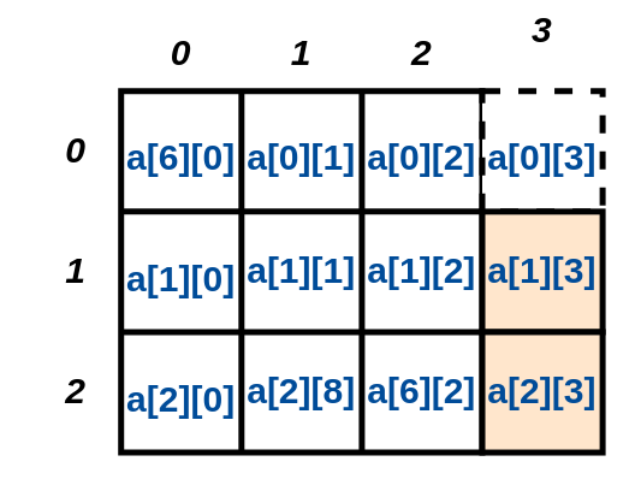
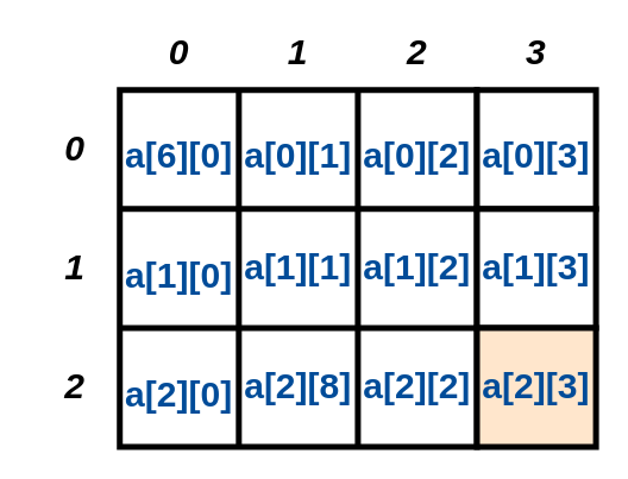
  <mxCell id="0" />
  <mxCell id="1" parent="0" />
  <mxCell id="2" value="" style="shape=table;startSize=0;container=1;collapsible=0;childLayout=tableLayout;fontSize=38;fontStyle=1;strokeWidth=4;" parent="1" vertex="1"><mxGeometry x="80" y="60" width="240" height="240" as="geometry" /></mxCell>
  <mxCell id="3" value="" style="shape=tableRow;horizontal=0;startSize=0;swimlaneHead=0;swimlaneBody=0;strokeColor=inherit;top=0;left=0;bottom=0;right=0;collapsible=0;dropTarget=0;fillColor=none;points=[[0,0.5],[1,0.5]];portConstraint=eastwest;fontSize=38;fontStyle=1;strokeWidth=4;" parent="2" vertex="1"><mxGeometry width="240" height="80" as="geometry" /></mxCell>
  <mxCell id="4" value="&lt;font style=&quot;font-size: 24px;&quot;&gt;a[6][0]&lt;/font&gt;" style="shape=partialRectangle;html=1;whiteSpace=wrap;connectable=0;strokeColor=inherit;overflow=hidden;fillColor=none;top=0;left=0;bottom=0;right=0;pointerEvents=1;fontSize=38;fontStyle=1;strokeWidth=4;fontColor=#004C99;" parent="3" vertex="1"><mxGeometry width="80" height="80" as="geometry"><mxRectangle width="80" height="80" as="alternateBounds" /></mxGeometry></mxCell>
  <mxCell id="5" value="&lt;font style=&quot;font-size: 24px;&quot;&gt;a[0][1]&lt;/font&gt;" style="shape=partialRectangle;html=1;whiteSpace=wrap;connectable=0;strokeColor=inherit;overflow=hidden;fillColor=none;top=0;left=0;bottom=0;right=0;pointerEvents=1;fontSize=38;fontStyle=1;strokeWidth=4;fontColor=#004C99;" parent="3" vertex="1"><mxGeometry x="80" width="80" height="80" as="geometry"><mxRectangle width="80" height="80" as="alternateBounds" /></mxGeometry></mxCell>
  <mxCell id="6" value="&lt;font style=&quot;font-size: 24px;&quot;&gt;a[0][2]&lt;/font&gt;" style="shape=partialRectangle;html=1;whiteSpace=wrap;connectable=0;strokeColor=inherit;overflow=hidden;fillColor=none;top=0;left=0;bottom=0;right=0;pointerEvents=1;fontSize=38;fontStyle=1;strokeWidth=4;fontColor=#004C99;" parent="3" vertex="1"><mxGeometry x="160" width="80" height="80" as="geometry"><mxRectangle width="80" height="80" as="alternateBounds" /></mxGeometry></mxCell>
  <mxCell id="7" value="" style="shape=tableRow;horizontal=0;startSize=0;swimlaneHead=0;swimlaneBody=0;strokeColor=inherit;top=0;left=0;bottom=0;right=0;collapsible=0;dropTarget=0;fillColor=none;points=[[0,0.5],[1,0.5]];portConstraint=eastwest;fontSize=38;fontStyle=1;strokeWidth=4;fontColor=#004C99;" parent="2" vertex="1"><mxGeometry y="80" width="240" height="80" as="geometry" /></mxCell>
  <mxCell id="8" value="&lt;font style=&quot;font-size: 24px;&quot;&gt;a[1][0]&lt;/font&gt;" style="shape=partialRectangle;html=1;whiteSpace=wrap;connectable=0;strokeColor=inherit;overflow=hidden;fillColor=none;top=0;left=0;bottom=0;right=0;pointerEvents=1;fontSize=38;fontStyle=1;strokeWidth=4;fontColor=#004C99;" parent="7" vertex="1"><mxGeometry width="80" height="80" as="geometry"><mxRectangle width="80" height="80" as="alternateBounds" /></mxGeometry></mxCell>
  <mxCell id="9" value="a[1][1]" style="shape=partialRectangle;html=1;whiteSpace=wrap;connectable=0;strokeColor=inherit;overflow=hidden;fillColor=none;top=0;left=0;bottom=0;right=0;pointerEvents=1;fontSize=24;fontStyle=1;strokeWidth=4;fontColor=#004C99;" parent="7" vertex="1"><mxGeometry x="80" width="80" height="80" as="geometry"><mxRectangle width="80" height="80" as="alternateBounds" /></mxGeometry></mxCell>
  <mxCell id="10" value="a[1][2]" style="shape=partialRectangle;html=1;whiteSpace=wrap;connectable=0;strokeColor=inherit;overflow=hidden;fillColor=none;top=0;left=0;bottom=0;right=0;pointerEvents=1;fontSize=24;fontStyle=1;strokeWidth=4;fontColor=#004C99;" parent="7" vertex="1"><mxGeometry x="160" width="80" height="80" as="geometry"><mxRectangle width="80" height="80" as="alternateBounds" /></mxGeometry></mxCell>
  <mxCell id="11" value="" style="shape=tableRow;horizontal=0;startSize=0;swimlaneHead=0;swimlaneBody=0;strokeColor=inherit;top=0;left=0;bottom=0;right=0;collapsible=0;dropTarget=0;fillColor=none;points=[[0,0.5],[1,0.5]];portConstraint=eastwest;fontSize=38;fontStyle=1;strokeWidth=4;fontColor=#004C99;" parent="2" vertex="1"><mxGeometry y="160" width="240" height="80" as="geometry" /></mxCell>
  <mxCell id="12" value="&lt;font style=&quot;font-size: 24px;&quot;&gt;a[2][0]&lt;/font&gt;" style="shape=partialRectangle;html=1;whiteSpace=wrap;connectable=0;strokeColor=inherit;overflow=hidden;fillColor=none;top=0;left=0;bottom=0;right=0;pointerEvents=1;fontSize=38;fontStyle=1;strokeWidth=4;fontColor=#004C99;" parent="11" vertex="1"><mxGeometry width="80" height="80" as="geometry"><mxRectangle width="80" height="80" as="alternateBounds" /></mxGeometry></mxCell>
  <mxCell id="13" value="a[2][8]" style="shape=partialRectangle;html=1;whiteSpace=wrap;connectable=0;strokeColor=inherit;overflow=hidden;fillColor=none;top=0;left=0;bottom=0;right=0;pointerEvents=1;fontSize=24;fontStyle=1;strokeWidth=4;fontColor=#004C99;" parent="11" vertex="1"><mxGeometry x="80" width="80" height="80" as="geometry"><mxRectangle width="80" height="80" as="alternateBounds" /></mxGeometry></mxCell>
- <mxCell id="14" value="a[6][2]" style="shape=partialRectangle;html=1;whiteSpace=wrap;connectable=0;strokeColor=inherit;overflow=hidden;fillColor=none;top=0;left=0;bottom=0;right=0;pointerEvents=1;fontSize=24;fontStyle=1;strokeWidth=4;fontColor=#004C99;" parent="11" vertex="1"><mxGeometry x="160" width="80" height="80" as="geometry"><mxRectangle width="80" height="80" as="alternateBounds" /></mxGeometry></mxCell>
- <mxCell id="15" value="&lt;font style=&quot;font-size: 24px;&quot;&gt;a[0][3]&lt;/font&gt;" style="rounded=0;whiteSpace=wrap;html=1;fontSize=38;fontStyle=1;strokeWidth=4;fontColor=#004C99;dashed=1;" parent="1" vertex="1"><mxGeometry x="320" y="60" width="80" height="80" as="geometry" /></mxCell>
- <mxCell id="16" value="a[1][3]" style="rounded=0;whiteSpace=wrap;html=1;fontSize=24;fontStyle=1;strokeWidth=4;fontColor=#004C99;fillColor=#ffe6cc;" parent="1" vertex="1"><mxGeometry x="320" y="140" width="80" height="80" as="geometry" /></mxCell>
+ <mxCell id="14" value="a[2][2]" style="shape=partialRectangle;html=1;whiteSpace=wrap;connectable=0;strokeColor=inherit;overflow=hidden;fillColor=none;top=0;left=0;bottom=0;right=0;pointerEvents=1;fontSize=24;fontStyle=1;strokeWidth=4;fontColor=#004C99;" parent="11" vertex="1"><mxGeometry x="160" width="80" height="80" as="geometry"><mxRectangle width="80" height="80" as="alternateBounds" /></mxGeometry></mxCell>
+ <mxCell id="15" value="&lt;font style=&quot;font-size: 24px;&quot;&gt;a[0][3]&lt;/font&gt;" style="rounded=0;whiteSpace=wrap;html=1;fontSize=38;fontStyle=1;strokeWidth=4;fontColor=#004C99;" parent="1" vertex="1"><mxGeometry x="320" y="60" width="80" height="80" as="geometry" /></mxCell>
+ <mxCell id="16" value="a[1][3]" style="rounded=0;whiteSpace=wrap;html=1;fontSize=24;fontStyle=1;strokeWidth=4;fontColor=#004C99;" parent="1" vertex="1"><mxGeometry x="320" y="140" width="80" height="80" as="geometry" /></mxCell>
  <mxCell id="17" value="a[2][3]" style="rounded=0;whiteSpace=wrap;html=1;fontSize=24;fontStyle=1;strokeWidth=4;fontColor=#004C99;fillColor=#ffe6cc;" parent="1" vertex="1"><mxGeometry x="320" y="220" width="80" height="80" as="geometry" /></mxCell>
  <mxCell id="18" value="0" style="text;html=1;align=center;verticalAlign=middle;whiteSpace=wrap;rounded=0;fontSize=24;fontStyle=3;fontColor=#000000;" parent="1" vertex="1"><mxGeometry x="90" y="20" width="60" height="30" as="geometry" /></mxCell>
  <mxCell id="19" value="1" style="text;html=1;align=center;verticalAlign=middle;whiteSpace=wrap;rounded=0;fontSize=24;fontStyle=3;fontColor=#000000;" parent="1" vertex="1"><mxGeometry x="170" y="20" width="60" height="30" as="geometry" /></mxCell>
  <mxCell id="20" value="2" style="text;html=1;align=center;verticalAlign=middle;whiteSpace=wrap;rounded=0;fontSize=24;fontStyle=3;fontColor=#000000;" parent="1" vertex="1"><mxGeometry x="250" y="20" width="60" height="30" as="geometry" /></mxCell>
- <mxCell id="21" value="3" style="text;html=1;align=center;verticalAlign=middle;whiteSpace=wrap;rounded=0;fontSize=24;fontStyle=3;fontColor=#000000;" parent="1" vertex="1"><mxGeometry x="330" y="5" width="60" height="30" as="geometry" /></mxCell>
+ <mxCell id="21" value="3" style="text;html=1;align=center;verticalAlign=middle;whiteSpace=wrap;rounded=0;fontSize=24;fontStyle=3;fontColor=#000000;" parent="1" vertex="1"><mxGeometry x="330" y="20" width="60" height="30" as="geometry" /></mxCell>
  <mxCell id="22" value="0" style="text;html=1;align=center;verticalAlign=middle;whiteSpace=wrap;rounded=0;fontSize=24;fontStyle=3;fontColor=#000000;" parent="1" vertex="1"><mxGeometry x="20" y="85" width="60" height="30" as="geometry" /></mxCell>
  <mxCell id="23" value="1" style="text;html=1;align=center;verticalAlign=middle;whiteSpace=wrap;rounded=0;fontSize=24;fontStyle=3;fontColor=#000000;" parent="1" vertex="1"><mxGeometry x="20" y="165" width="60" height="30" as="geometry" /></mxCell>
  <mxCell id="24" value="2" style="text;html=1;align=center;verticalAlign=middle;whiteSpace=wrap;rounded=0;fontSize=24;fontStyle=3;fontColor=#000000;" parent="1" vertex="1"><mxGeometry x="20" y="245" width="60" height="30" as="geometry" /></mxCell>
